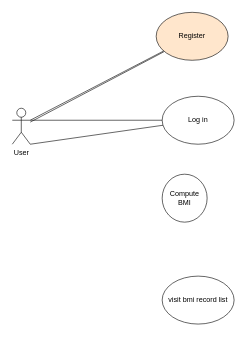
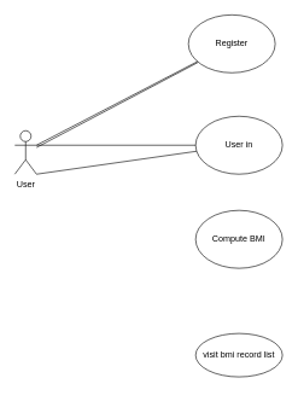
  <mxCell id="0" />
  <mxCell id="1" parent="0" />
  <mxCell id="2" value="User" style="shape=umlActor;verticalLabelPosition=bottom;verticalAlign=top;html=1;outlineConnect=0;" vertex="1" parent="1"><mxGeometry x="20" y="180" width="30" height="60" as="geometry" /></mxCell>
- <mxCell id="3" value="Register" style="ellipse;whiteSpace=wrap;html=1;fillColor=#ffe6cc;" vertex="1" parent="1"><mxGeometry x="260" y="20" width="120" height="80" as="geometry" /></mxCell>
- <mxCell id="4" value="Log in" style="ellipse;whiteSpace=wrap;html=1;" vertex="1" parent="1"><mxGeometry x="270" y="160" width="120" height="80" as="geometry" /></mxCell>
- <mxCell id="5" value="Compute BMI" style="ellipse;whiteSpace=wrap;html=1;" vertex="1" parent="1"><mxGeometry x="270" y="290" width="75" height="80" as="geometry" /></mxCell>
- <mxCell id="6" value="visit bmi record list" style="ellipse;whiteSpace=wrap;html=1;" vertex="1" parent="1"><mxGeometry x="270" y="460" width="120" height="80" as="geometry" /></mxCell>
+ <mxCell id="3" value="Register" style="ellipse;whiteSpace=wrap;html=1;" vertex="1" parent="1"><mxGeometry x="260" y="20" width="120" height="80" as="geometry" /></mxCell>
+ <mxCell id="4" value="User in" style="ellipse;whiteSpace=wrap;html=1;" vertex="1" parent="1"><mxGeometry x="270" y="160" width="120" height="80" as="geometry" /></mxCell>
+ <mxCell id="5" value="Compute BMI" style="ellipse;whiteSpace=wrap;html=1;" vertex="1" parent="1"><mxGeometry x="270" y="290" width="120" height="80" as="geometry" /></mxCell>
+ <mxCell id="6" value="visit bmi record list" style="ellipse;whiteSpace=wrap;html=1;" vertex="1" parent="1"><mxGeometry x="270" y="460" width="120" height="60" as="geometry" /></mxCell>
  <mxCell id="7" value="" style="endArrow=none;html=1;exitX=1;exitY=1;exitDx=0;exitDy=0;exitPerimeter=0;" edge="1" parent="1" source="2" target="4"><mxGeometry width="50" height="50" relative="1" as="geometry"><mxPoint x="230" y="480" as="sourcePoint" /><mxPoint x="280" y="430" as="targetPoint" /></mxGeometry></mxCell>
  <mxCell id="8" value="" style="endArrow=none;html=1;exitX=1;exitY=0.333;exitDx=0;exitDy=0;exitPerimeter=0;" edge="1" parent="1" source="2" target="3"><mxGeometry width="50" height="50" relative="1" as="geometry"><mxPoint x="130" y="270" as="sourcePoint" /><mxPoint x="180" y="220" as="targetPoint" /></mxGeometry></mxCell>
  <mxCell id="9" value="" style="endArrow=none;html=1;" edge="1" parent="1"><mxGeometry width="50" height="50" relative="1" as="geometry"><mxPoint x="50" y="200" as="sourcePoint" /><mxPoint x="270" y="200" as="targetPoint" /></mxGeometry></mxCell>
  <mxCell id="10" value="" style="endArrow=none;html=1;" edge="1" parent="1"><mxGeometry width="50" height="50" relative="1" as="geometry"><mxPoint x="50" y="203.105" as="sourcePoint" /><mxPoint x="272.907" y="85.786" as="targetPoint" /></mxGeometry></mxCell>
